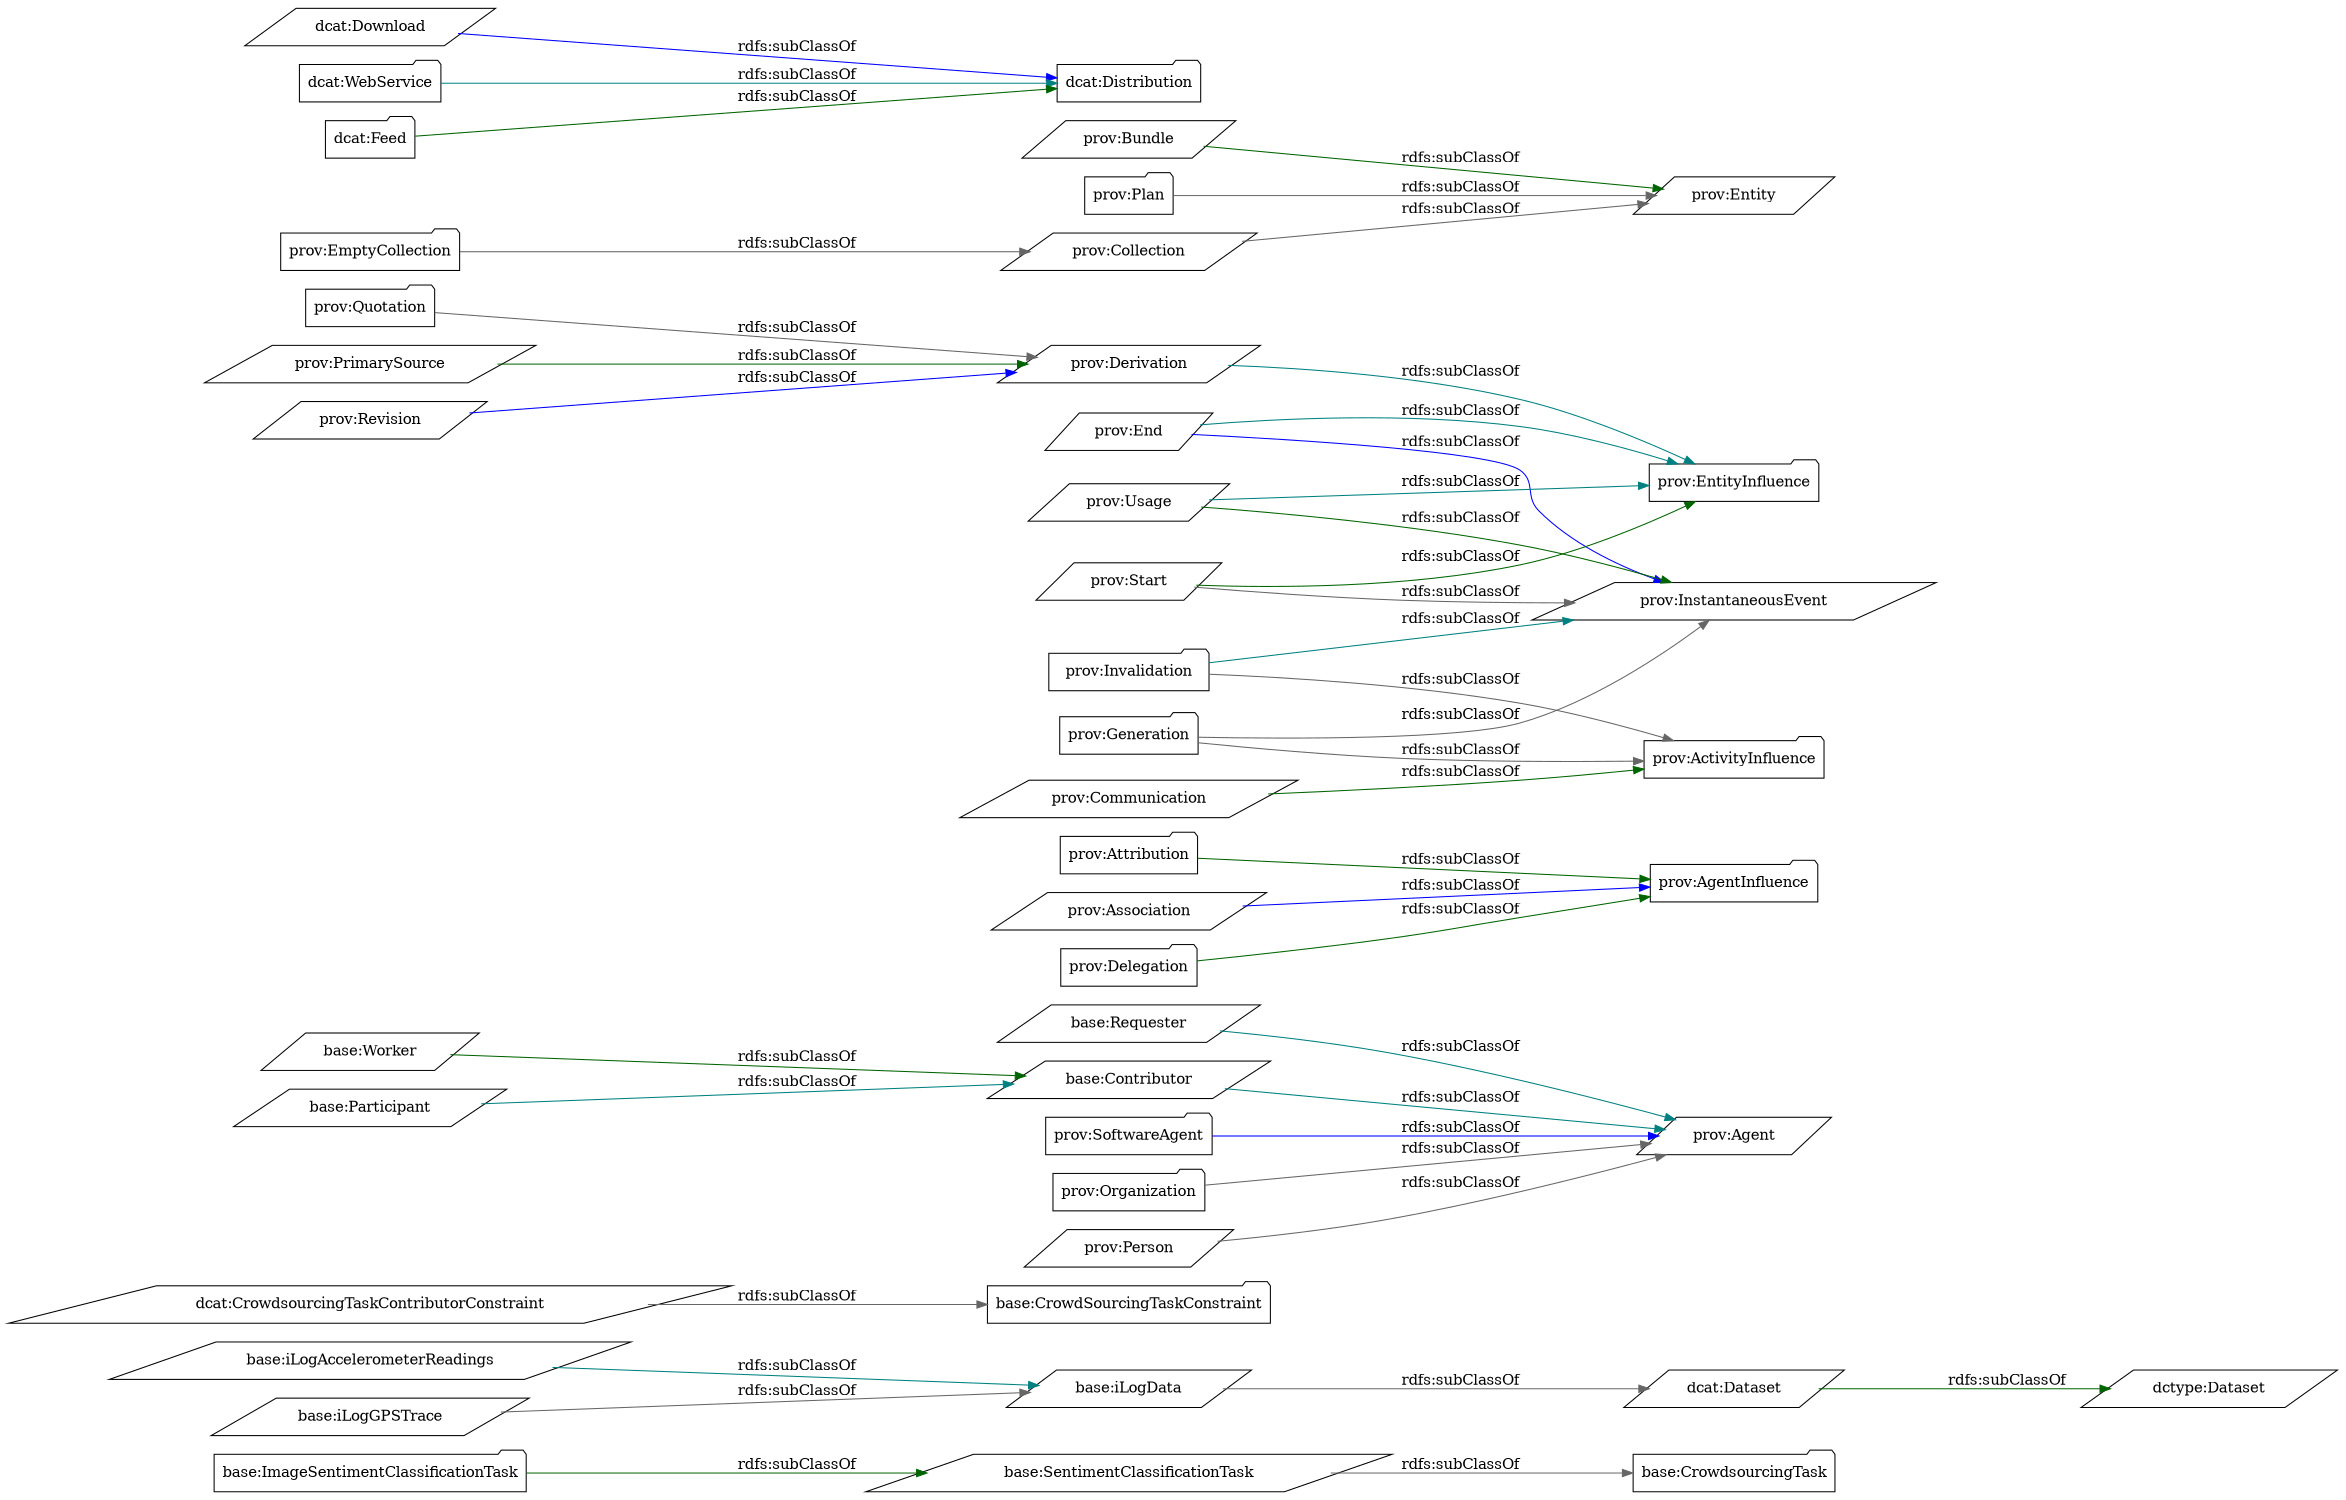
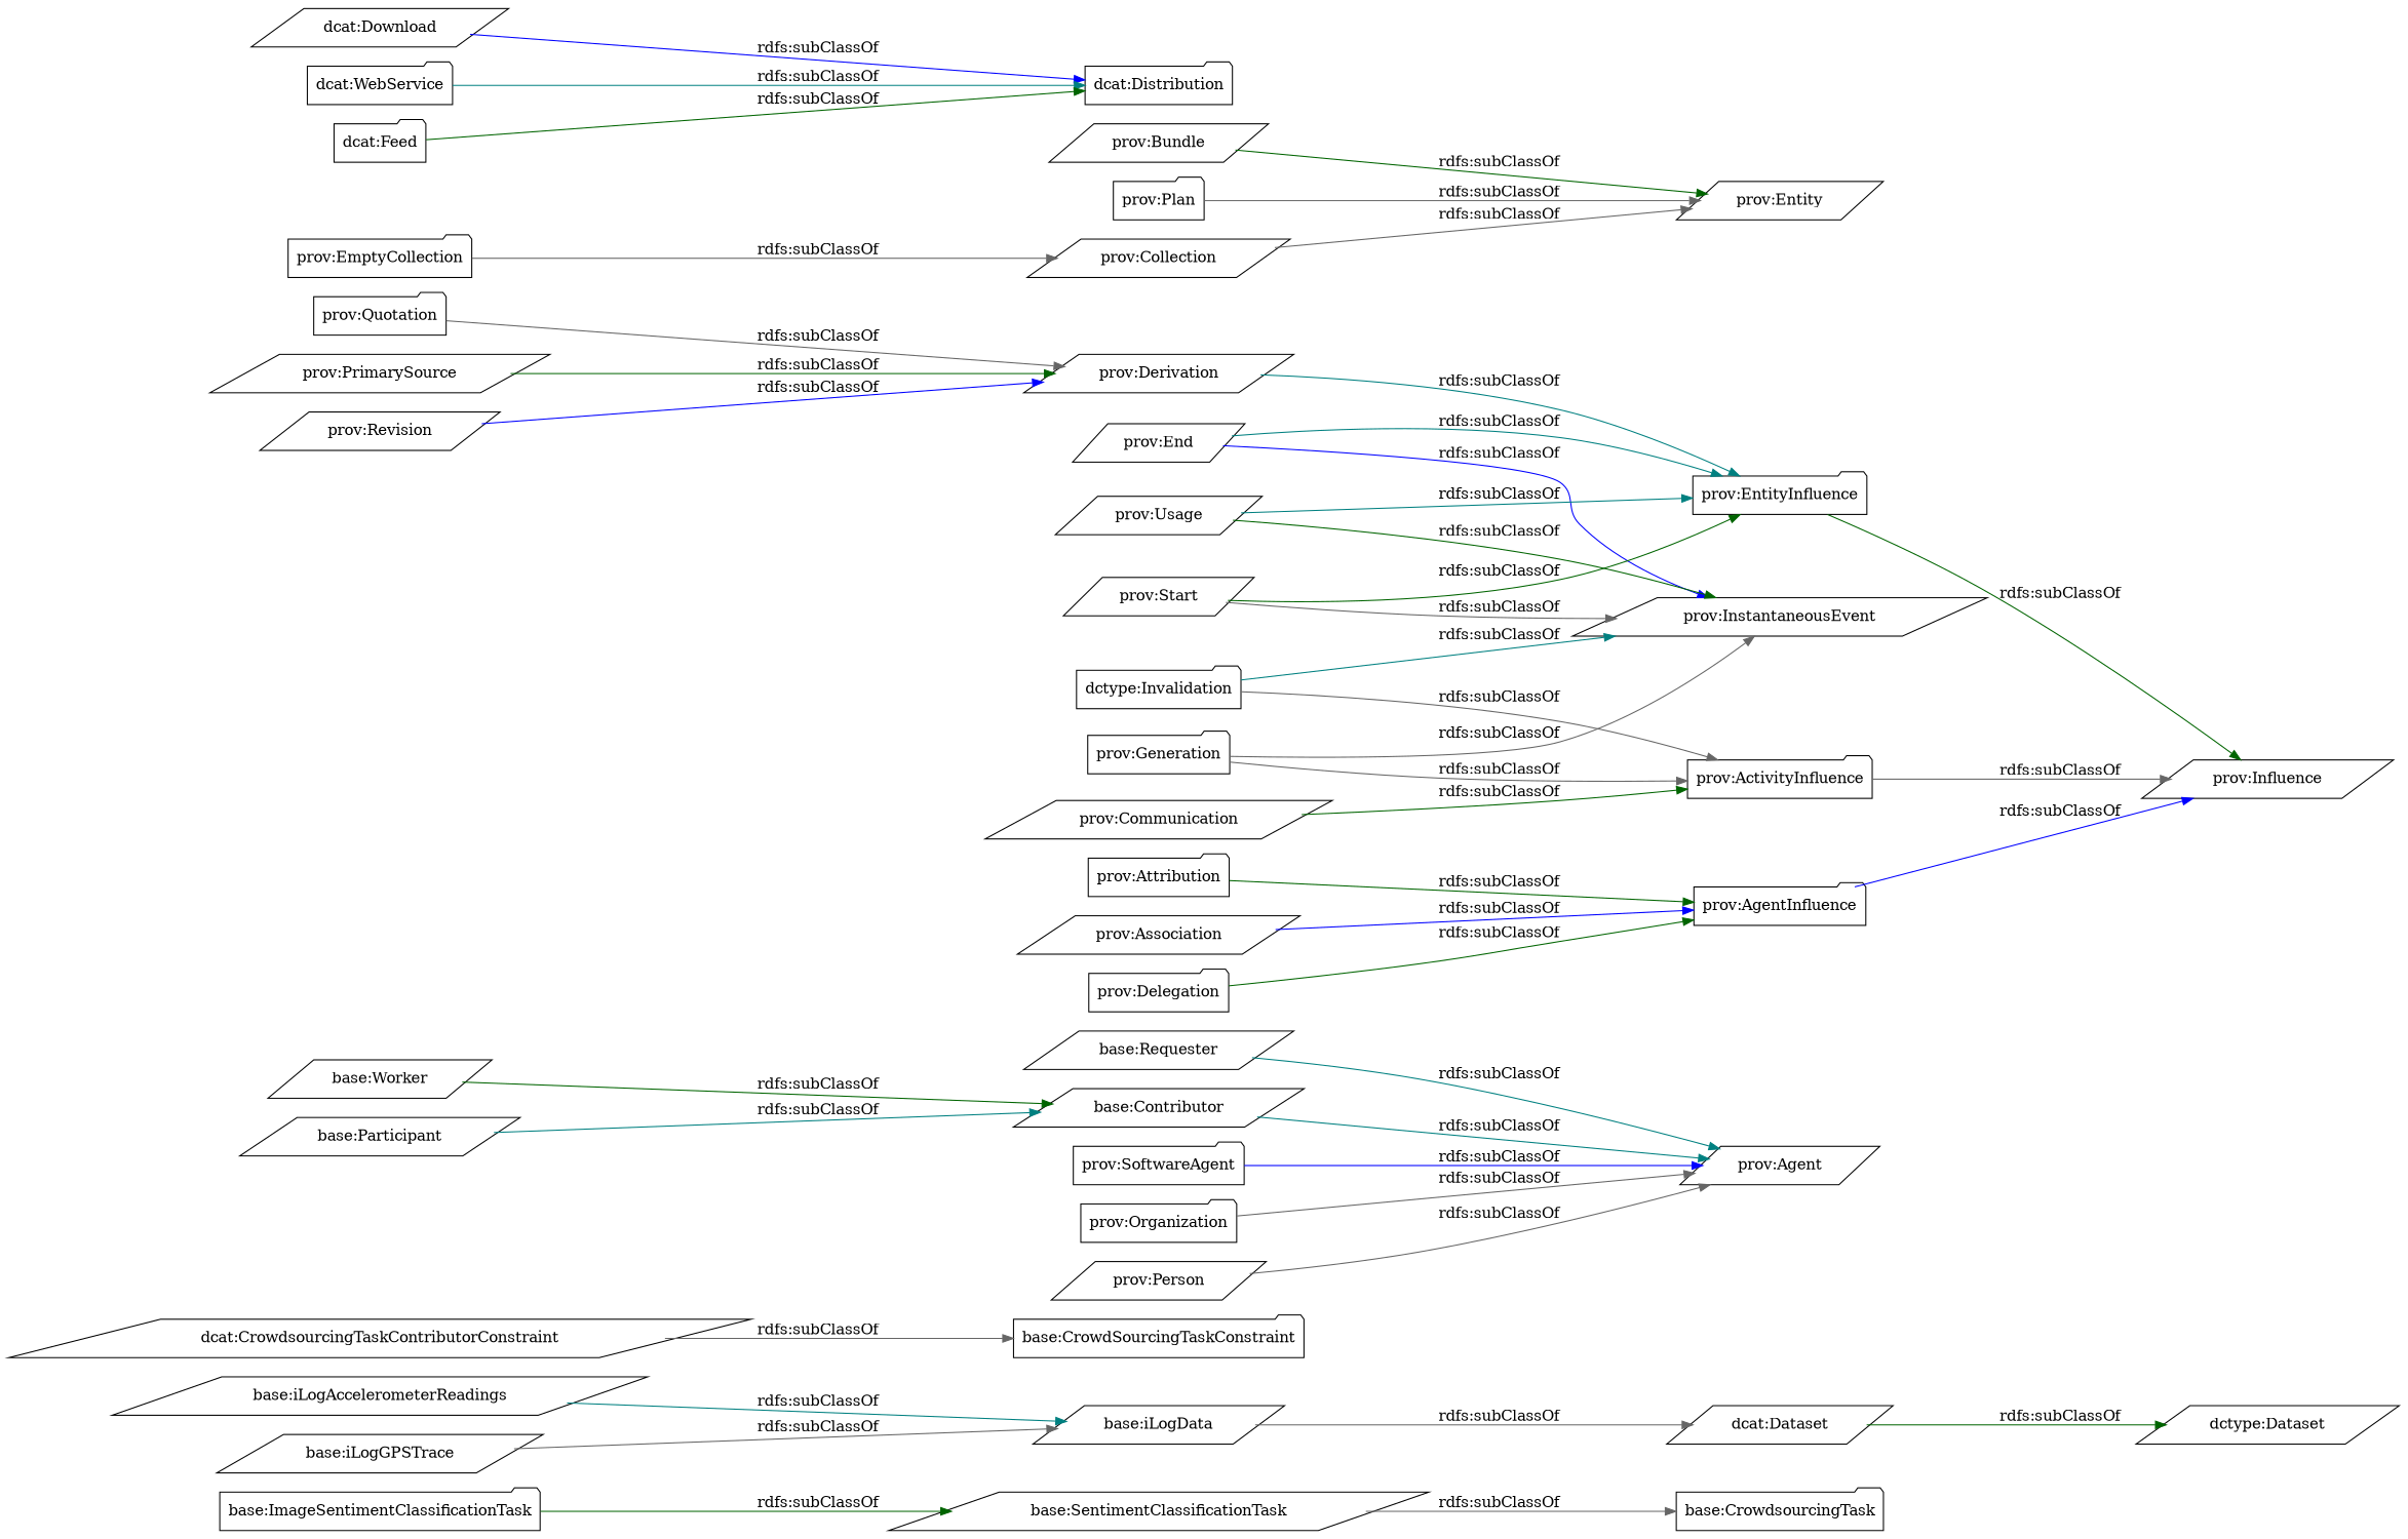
  digraph {
    rankdir=LR
    node [color=black shape=parallelogram]
    edge [color=gray40]
    "base:ImageSentimentClassificationTask" [shape=folder]
    "base:SentimentClassificationTask"
    "base:CrowdsourcingTask" [shape=folder]
    "base:iLogData"
    "dcat:Dataset"
    "dctype:Dataset"
    "base:iLogAccelerometerReadings"
    n8 [label="dcat:CrowdsourcingTaskContributorConstraint"]
    "base:CrowdSourcingTaskConstraint" [shape=folder]
    "base:Requester"
    "prov:Agent"
    "base:Worker"
    "base:Contributor"
    "base:iLogGPSTrace"
    "base:Participant"
    "prov:End"
    "prov:InstantaneousEvent"
    "prov:EntityInfluence" [shape=folder]
+   "prov:Influence"
    "prov:Derivation"
    "prov:Quotation" [shape=folder]
    "prov:Collection"
    "prov:Entity"
    "prov:Delegation" [shape=folder]
    "prov:AgentInfluence" [shape=folder]
-   "prov:Invalidation" [shape=folder]
+   "prov:Invalidation" [shape=folder label="dctype:Invalidation"]
    "prov:ActivityInfluence" [shape=folder]
    "prov:Bundle"
    "prov:Usage"
    "prov:SoftwareAgent" [shape=folder]
    "prov:Attribution" [shape=folder]
    "prov:PrimarySource"
    "prov:Organization" [shape=folder]
    "prov:EmptyCollection" [shape=folder]
    "prov:Revision"
    "prov:Communication"
    "prov:Association"
    "prov:Start"
    "prov:Plan" [shape=folder]
    "prov:Generation" [shape=folder]
    "prov:Person"
    "dcat:Distribution" [shape=folder]
    "dcat:Download"
    "dcat:WebService" [shape=folder]
    "dcat:Feed" [shape=folder]
    "base:ImageSentimentClassificationTask" -> "base:SentimentClassificationTask" [color=darkgreen label="rdfs:subClassOf"]
    "base:SentimentClassificationTask" -> "base:CrowdsourcingTask" [label="rdfs:subClassOf"]
    "base:iLogData" -> "dcat:Dataset" [label="rdfs:subClassOf"]
    "dcat:Dataset" -> "dctype:Dataset" [color=darkgreen label="rdfs:subClassOf"]
    "base:iLogAccelerometerReadings" -> "base:iLogData" [color=teal label="rdfs:subClassOf"]
    n8 -> "base:CrowdSourcingTaskConstraint" [label="rdfs:subClassOf"]
    "base:Requester" -> "prov:Agent" [color=teal label="rdfs:subClassOf"]
    "base:Worker" -> "base:Contributor" [color=darkgreen label="rdfs:subClassOf"]
    "base:Contributor" -> "prov:Agent" [color=teal label="rdfs:subClassOf"]
    "base:iLogGPSTrace" -> "base:iLogData" [label="rdfs:subClassOf"]
    "base:Participant" -> "base:Contributor" [color=teal label="rdfs:subClassOf"]
    "prov:End" -> "prov:InstantaneousEvent" [color=blue label="rdfs:subClassOf"]
    "prov:End" -> "prov:EntityInfluence" [color=teal label="rdfs:subClassOf"]
+   "prov:EntityInfluence" -> "prov:Influence" [color=darkgreen label="rdfs:subClassOf"]
    "prov:Derivation" -> "prov:EntityInfluence" [color=teal label="rdfs:subClassOf"]
    "prov:Quotation" -> "prov:Derivation" [label="rdfs:subClassOf"]
    "prov:Collection" -> "prov:Entity" [label="rdfs:subClassOf"]
    "prov:Delegation" -> "prov:AgentInfluence" [color=darkgreen label="rdfs:subClassOf"]
+   "prov:AgentInfluence" -> "prov:Influence" [color=blue label="rdfs:subClassOf"]
    "prov:Invalidation" -> "prov:InstantaneousEvent" [color=teal label="rdfs:subClassOf"]
    "prov:Invalidation" -> "prov:ActivityInfluence" [label="rdfs:subClassOf"]
+   "prov:ActivityInfluence" -> "prov:Influence" [label="rdfs:subClassOf"]
    "prov:Bundle" -> "prov:Entity" [color=darkgreen label="rdfs:subClassOf"]
    "prov:Usage" -> "prov:InstantaneousEvent" [color=darkgreen label="rdfs:subClassOf"]
    "prov:Usage" -> "prov:EntityInfluence" [color=teal label="rdfs:subClassOf"]
    "prov:SoftwareAgent" -> "prov:Agent" [color=blue label="rdfs:subClassOf"]
    "prov:Attribution" -> "prov:AgentInfluence" [color=darkgreen label="rdfs:subClassOf"]
    "prov:PrimarySource" -> "prov:Derivation" [color=darkgreen label="rdfs:subClassOf"]
    "prov:Organization" -> "prov:Agent" [label="rdfs:subClassOf"]
    "prov:EmptyCollection" -> "prov:Collection" [label="rdfs:subClassOf"]
    "prov:Revision" -> "prov:Derivation" [color=blue label="rdfs:subClassOf"]
    "prov:Communication" -> "prov:ActivityInfluence" [color=darkgreen label="rdfs:subClassOf"]
    "prov:Association" -> "prov:AgentInfluence" [color=blue label="rdfs:subClassOf"]
    "prov:Start" -> "prov:InstantaneousEvent" [label="rdfs:subClassOf"]
    "prov:Start" -> "prov:EntityInfluence" [color=darkgreen label="rdfs:subClassOf"]
    "prov:Plan" -> "prov:Entity" [label="rdfs:subClassOf"]
    "prov:Generation" -> "prov:InstantaneousEvent" [label="rdfs:subClassOf"]
    "prov:Generation" -> "prov:ActivityInfluence" [label="rdfs:subClassOf"]
    "prov:Person" -> "prov:Agent" [label="rdfs:subClassOf"]
    "dcat:Download" -> "dcat:Distribution" [color=blue label="rdfs:subClassOf"]
    "dcat:WebService" -> "dcat:Distribution" [color=teal label="rdfs:subClassOf"]
    "dcat:Feed" -> "dcat:Distribution" [color=darkgreen label="rdfs:subClassOf"]
  }
